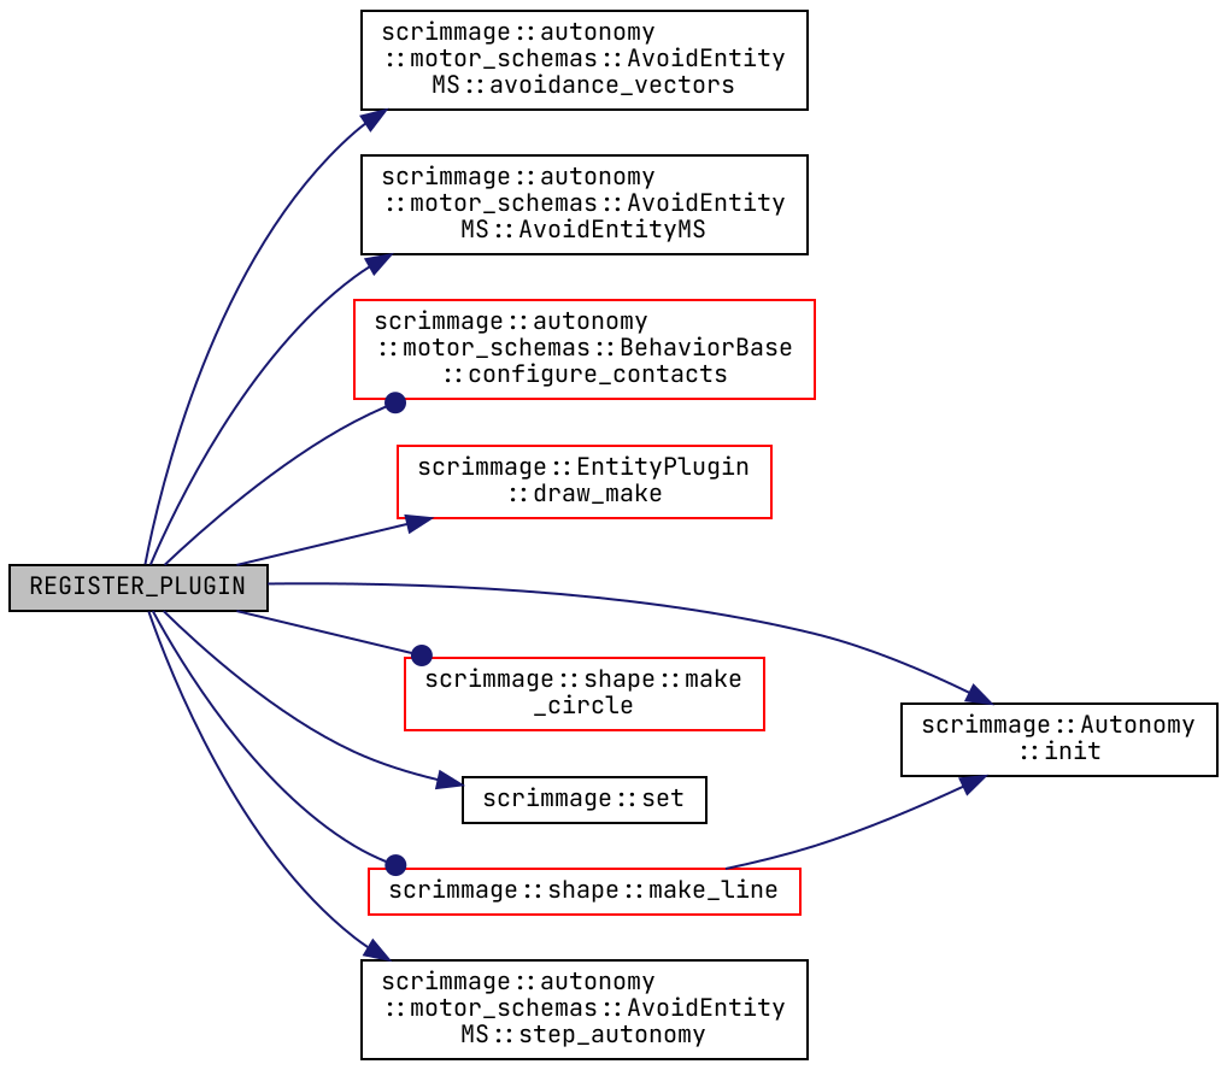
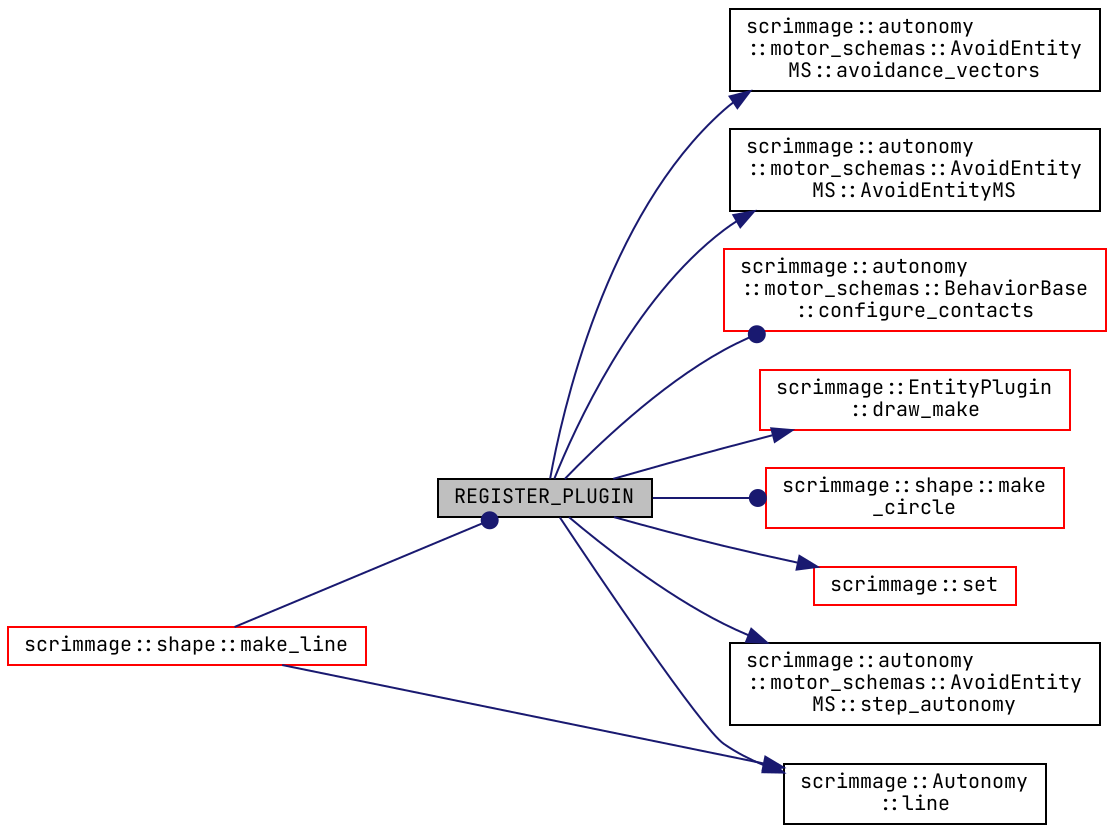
  digraph {
    fontname="JetBrains Mono"
    rankdir=LR
    node [color=black fillcolor=white fontname="JetBrains Mono" fontsize=10 shape=record style=filled]
    edge [arrowhead=normal color=midnightblue fontname="JetBrains Mono" fontsize=10 labelfontname=Helvetica labelfontsize=10 style=solid]
    n1 [fillcolor=grey75 fontcolor=black height=0.2 label=REGISTER_PLUGIN width=0.4]
    n2 [height=0.2 label="scrimmage::autonomy\l::motor_schemas::AvoidEntity\lMS::avoidance_vectors" width=0.4]
    n3 [height=0.2 label="scrimmage::autonomy\l::motor_schemas::AvoidEntity\lMS::AvoidEntityMS" width=0.4]
    n4 [color=red height=0.2 label="scrimmage::autonomy\l::motor_schemas::BehaviorBase\l::configure_contacts" width=0.4]
    n5 [color=red height=0.2 label="scrimmage::EntityPlugin\l::draw_make" width=0.4]
-   n6 [height=0.2 label="scrimmage::Autonomy\l::init" width=0.4]
+   n6 [height=0.2 label="scrimmage::Autonomy\l::line" width=0.4]
    n7 [color=red height=0.2 label="scrimmage::shape::make\l_circle" width=0.4]
-   n8 [height=0.2 label="scrimmage::set" width=0.4]
+   n8 [color=red height=0.2 label="scrimmage::set" width=0.4]
    n9 [color=red height=0.2 label="scrimmage::shape::make_line" width=0.4]
    n10 [height=0.2 label="scrimmage::autonomy\l::motor_schemas::AvoidEntity\lMS::step_autonomy" width=0.4]
    n1 -> n2
    n1 -> n3
    n1 -> n4 [arrowhead=dot]
    n1 -> n5
    n1 -> n6
    n1 -> n7 [arrowhead=dot]
    n1 -> n8
-   n1 -> n9 [arrowhead=dot]
+   n9 -> n1 [arrowhead=dot]
    n1 -> n10
    n9 -> n6
  }
